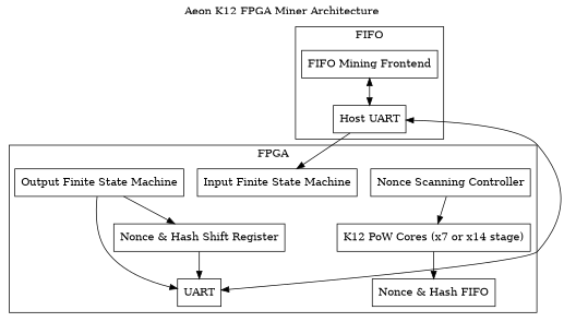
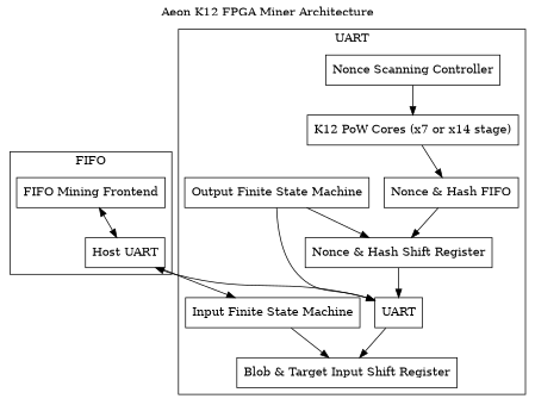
  digraph {
    label="Aeon K12 FPGA Miner Architecture"
    labelloc=t
    rankdir=TD
    node [shape=box]
    n1 [label="K12 PoW Cores (x7 or x14 stage)"]
    n2 [label="Nonce & Hash FIFO"]
    n3 [label="Nonce Scanning Controller"]
    n4 [label="Input Finite State Machine"]
+   n5 [label="Blob & Target Input Shift Register"]
    n6 [label="Output Finite State Machine"]
    n7 [label=UART]
    n8 [label="Nonce & Hash Shift Register"]
    n9 [label="FIFO Mining Frontend"]
    n10 [label="Host UART"]
    subgraph cluster_1 {
-     label=FPGA
+     label=UART
      n1
      n2
      n3
      n4
+     n5
      n6
      n7
      n8
    }
    subgraph cluster_2 {
      label=FIFO
      n9
      n10
    }
    n1 -> n2
+   n2 -> n8
    n3 -> n1
+   n4 -> n5
    n6 -> n7
    n6 -> n8
+   n7 -> n5
    n8 -> n7
    n9 -> n10 [dir=both]
    n10 -> n4
    n10 -> n7 [dir=both]
  }
